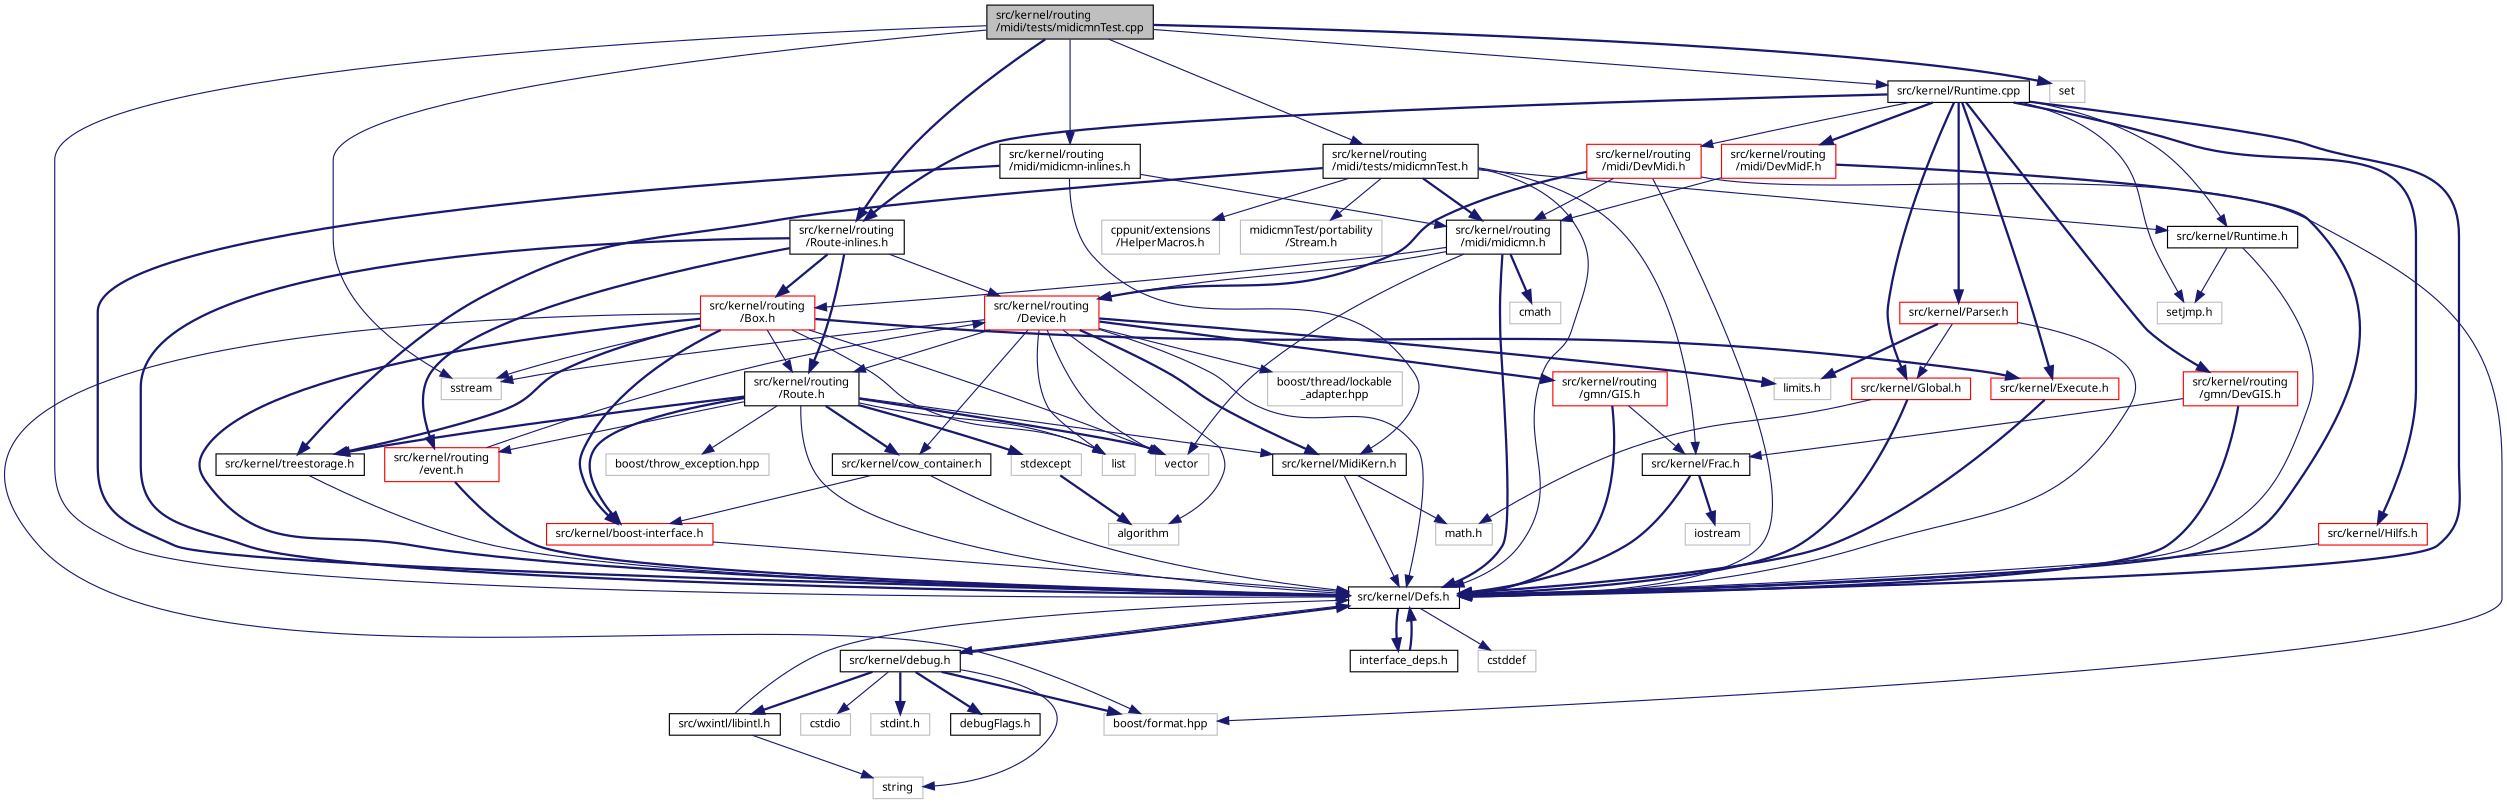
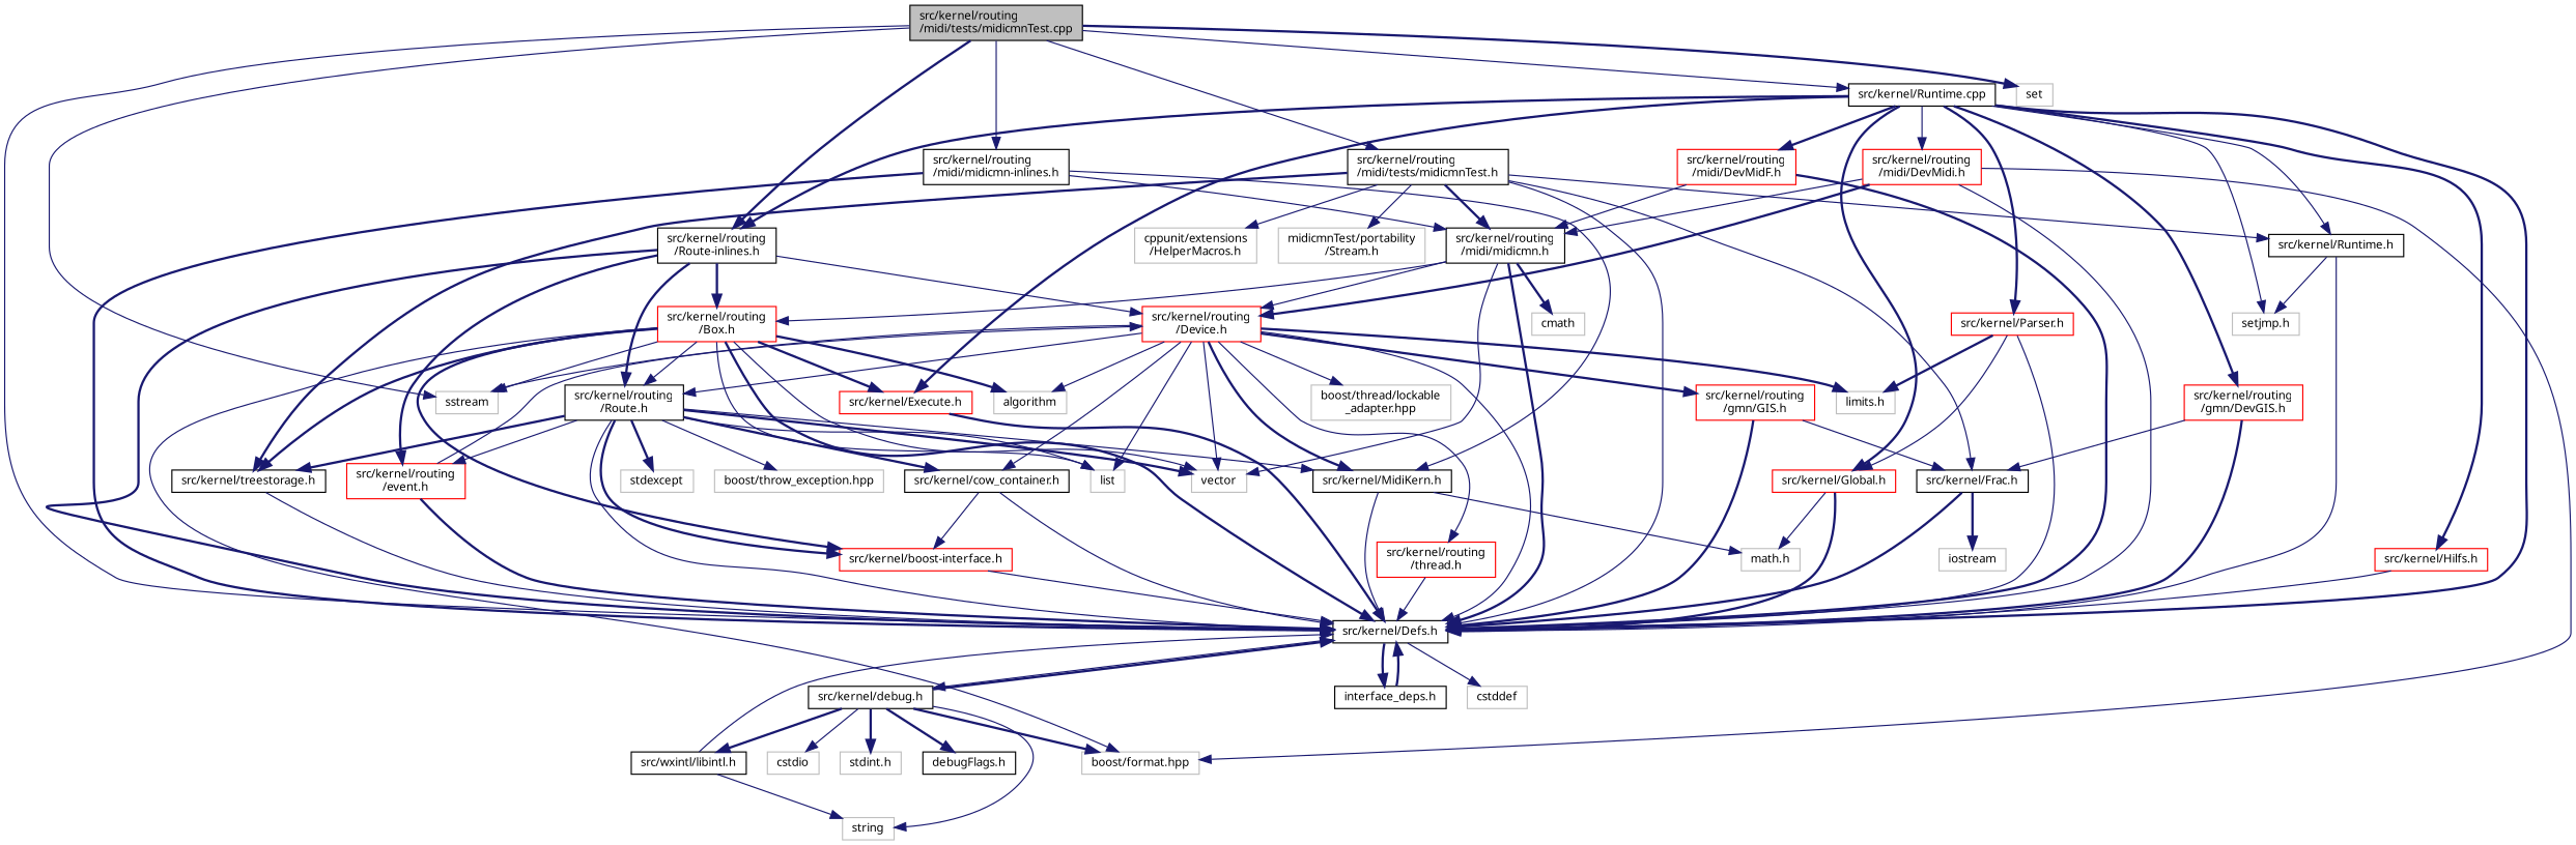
  digraph {
    node [color=grey75 fillcolor=white fontname=Sans fontsize=10 shape=record style=filled]
    edge [color=midnightblue fontname=Sans fontsize=10 labelfontname=Sans labelfontsize=10 style=solid]
    n1 [color=black fillcolor=grey75 fontcolor=black height=0.2 label="src/kernel/routing\l/midi/tests/midicmnTest.cpp" width=0.4]
    n2 [height=0.2 label=sstream width=0.4]
    n3 [height=0.2 label=set width=0.4]
    n4 [color=black height=0.2 label="src/kernel/Defs.h" width=0.4]
    n5 [color=black height=0.2 label="src/kernel/routing\l/midi/tests/midicmnTest.h" width=0.4]
    n6 [color=black height=0.2 label="src/kernel/routing\l/midi/midicmn-inlines.h" width=0.4]
    n7 [color=black height=0.2 label="src/kernel/routing\l/Route-inlines.h" width=0.4]
    n8 [color=black height=0.2 label="src/kernel/Runtime.cpp" width=0.4]
    n9 [color=black height=0.2 label="interface_deps.h" width=0.4]
    n10 [height=0.2 label=cstddef width=0.4]
    n11 [color=black height=0.2 label="src/kernel/debug.h" width=0.4]
    n12 [color=black height=0.2 label="src/kernel/treestorage.h" width=0.4]
    n13 [color=black height=0.2 label="src/kernel/Frac.h" width=0.4]
    n14 [color=black height=0.2 label="src/kernel/routing\l/midi/midicmn.h" width=0.4]
    n15 [height=0.2 label="cppunit/extensions\l/HelperMacros.h" width=0.4]
    n16 [height=0.2 label="midicmnTest/portability\l/Stream.h" width=0.4]
    n17 [color=black height=0.2 label="src/kernel/Runtime.h" width=0.4]
    n18 [color=black height=0.2 label="src/kernel/MidiKern.h" width=0.4]
    n19 [color=red height=0.2 label="src/kernel/routing\l/Device.h" width=0.4]
    n20 [color=red height=0.2 label="src/kernel/routing\l/Box.h" width=0.4]
    n21 [color=black height=0.2 label="src/kernel/routing\l/Route.h" width=0.4]
    n22 [color=red height=0.2 label="src/kernel/routing\l/event.h" width=0.4]
    n23 [color=red height=0.2 label="src/kernel/Execute.h" width=0.4]
    n24 [height=0.2 label="setjmp.h" width=0.4]
    n25 [color=red height=0.2 label="src/kernel/Global.h" width=0.4]
    n26 [color=red height=0.2 label="src/kernel/Parser.h" width=0.4]
    n27 [color=red height=0.2 label="src/kernel/Hilfs.h" width=0.4]
    n28 [color=red height=0.2 label="src/kernel/routing\l/gmn/DevGIS.h" width=0.4]
    n29 [color=red height=0.2 label="src/kernel/routing\l/midi/DevMidi.h" width=0.4]
    n30 [color=red height=0.2 label="src/kernel/routing\l/midi/DevMidF.h" width=0.4]
    n31 [color=black height=0.2 label="src/wxintl/libintl.h" width=0.4]
    n32 [height=0.2 label=string width=0.4]
    n33 [height=0.2 label=cstdio width=0.4]
    n34 [height=0.2 label="boost/format.hpp" width=0.4]
    n35 [height=0.2 label="stdint.h" width=0.4]
    n36 [color=black height=0.2 label="debugFlags.h" width=0.4]
    n37 [height=0.2 label=iostream width=0.4]
    n38 [height=0.2 label=vector width=0.4]
    n39 [height=0.2 label=cmath width=0.4]
    n40 [color=black height=0.2 label="src/kernel/cow_container.h" width=0.4]
    n41 [color=red height=0.2 label="src/kernel/routing\l/gmn/GIS.h" width=0.4]
    n42 [height=0.2 label=list width=0.4]
+   n43 [color=red height=0.2 label="src/kernel/routing\l/thread.h" width=0.4]
    n44 [height=0.2 label="boost/thread/lockable\l_adapter.hpp" width=0.4]
    n45 [height=0.2 label="limits.h" width=0.4]
    n46 [height=0.2 label=algorithm width=0.4]
    n47 [color=red height=0.2 label="src/kernel/boost-interface.h" width=0.4]
    n48 [height=0.2 label=stdexcept width=0.4]
    n49 [height=0.2 label="boost/throw_exception.hpp" width=0.4]
    n50 [height=0.2 label="math.h" width=0.4]
    n1 -> n2
    n1 -> n3 [style=bold]
    n1 -> n4
    n1 -> n5
    n1 -> n6
    n1 -> n7 [style=bold]
    n1 -> n8
    n4 -> n9 [style=bold]
    n4 -> n10
    n4 -> n11
    n5 -> n4
    n5 -> n12 [style=bold]
    n5 -> n13
    n5 -> n14 [style=bold]
    n5 -> n15
    n5 -> n16
    n5 -> n17
    n6 -> n4 [style=bold]
    n6 -> n14
    n6 -> n18
    n7 -> n4 [style=bold]
    n7 -> n19
    n7 -> n20 [style=bold]
    n7 -> n21 [style=bold]
    n7 -> n22 [style=bold]
    n8 -> n4 [style=bold]
    n8 -> n7 [style=bold]
    n8 -> n17
    n8 -> n23 [style=bold]
    n8 -> n24
    n8 -> n25 [style=bold]
    n8 -> n26 [style=bold]
    n8 -> n27 [style=bold]
    n8 -> n28 [style=bold]
    n8 -> n29
    n8 -> n30 [style=bold]
    n9 -> n4 [style=bold]
    n11 -> n4 [style=bold]
    n11 -> n31 [style=bold]
    n11 -> n32
    n11 -> n33
    n11 -> n34 [style=bold]
    n11 -> n35 [style=bold]
    n11 -> n36 [style=bold]
    n12 -> n4
    n13 -> n4 [style=bold]
    n13 -> n37 [style=bold]
    n14 -> n4 [style=bold]
    n14 -> n19
    n14 -> n20
    n14 -> n38
    n14 -> n39 [style=bold]
    n17 -> n4
    n17 -> n24
    n18 -> n4
    n18 -> n50
    n19 -> n2
    n19 -> n4
    n19 -> n18 [style=bold]
    n19 -> n21
    n19 -> n38
    n19 -> n40
    n19 -> n41 [style=bold]
    n19 -> n42
+   n19 -> n43
    n19 -> n44
    n19 -> n45 [style=bold]
    n19 -> n46
    n20 -> n2
    n20 -> n4 [style=bold]
    n20 -> n12 [style=bold]
    n20 -> n21
    n20 -> n23 [style=bold]
    n20 -> n34
    n20 -> n38
    n20 -> n42
-   n48 -> n46 [style=bold]
+   n20 -> n46 [style=bold]
    n20 -> n47 [style=bold]
    n21 -> n4
    n21 -> n12 [style=bold]
    n21 -> n18
    n21 -> n22
    n21 -> n38 [style=bold]
    n21 -> n40 [style=bold]
    n21 -> n42
    n21 -> n47 [style=bold]
    n21 -> n48 [style=bold]
    n21 -> n49
    n22 -> n4 [style=bold]
    n22 -> n19
    n23 -> n4 [style=bold]
    n25 -> n4 [style=bold]
    n25 -> n50
    n26 -> n4
    n26 -> n25
    n26 -> n45 [style=bold]
    n27 -> n4
    n28 -> n4 [style=bold]
    n28 -> n13
    n29 -> n4
    n29 -> n14
    n29 -> n19 [style=bold]
    n29 -> n34
    n30 -> n4 [style=bold]
    n30 -> n14
    n31 -> n4
    n31 -> n32
    n40 -> n4
    n40 -> n47
    n41 -> n4 [style=bold]
    n41 -> n13
+   n43 -> n4
    n47 -> n4
  }
